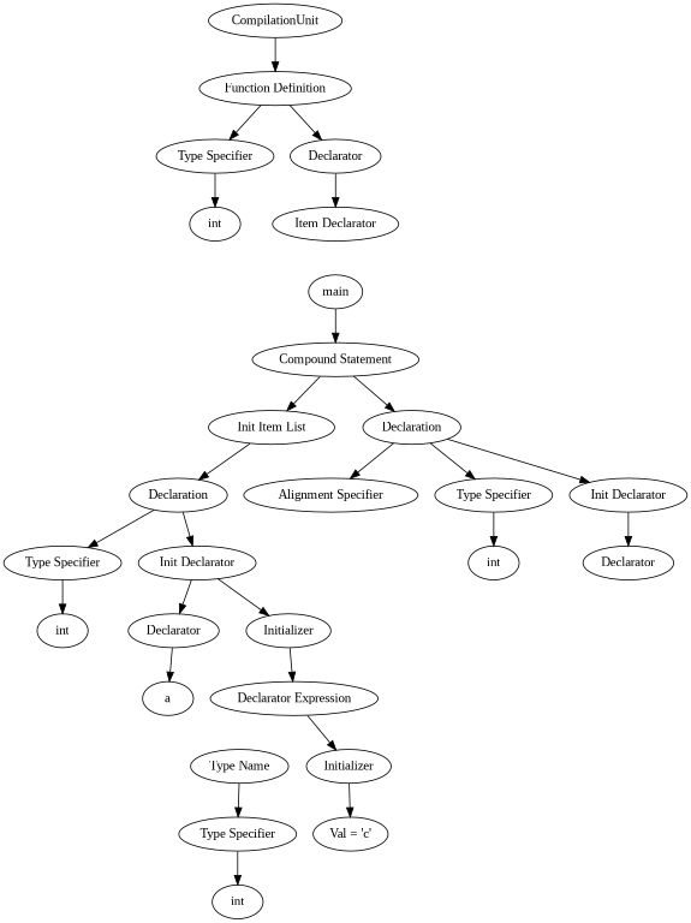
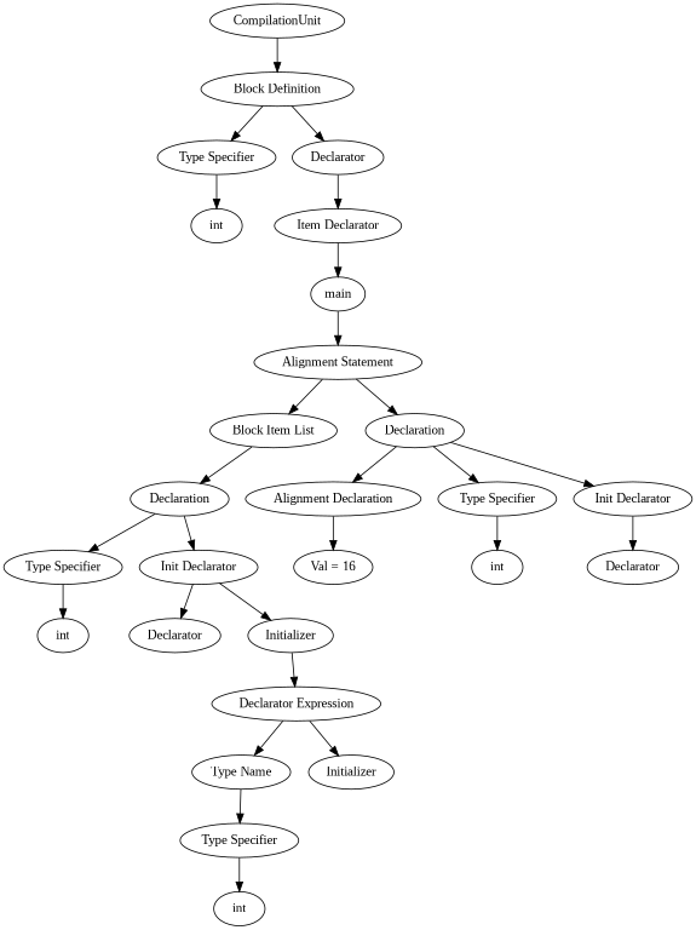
  digraph {
    fontname="Liberation Serif"
    node [fontname="Liberation Serif"]
    edge [fontname="Liberation Serif"]
    n1 [label=CompilationUnit]
-   n2 [label="Function Definition"]
+   n2 [label="Block Definition"]
    n3 [label="Type Specifier"]
    n4 [label=Declarator]
    n5 [label=int]
    n6 [label="Item Declarator"]
-   n7 [label="Compound Statement"]
-   n8 [label="Init Item List"]
+   n7 [label="Alignment Statement"]
+   n8 [label="Block Item List"]
    n9 [label=Declaration]
    n10 [label=main]
    n11 [label=Declaration]
-   n12 [label="Alignment Specifier"]
+   n12 [label="Alignment Declaration"]
    n13 [label="Type Specifier"]
    n14 [label="Init Declarator"]
    n15 [label="Type Specifier"]
    n16 [label="Init Declarator"]
    n17 [label=int]
    n18 [label=Declarator]
    n19 [label=Initializer]
-   n20 [label=a]
    n21 [label="Declarator Expression"]
    n22 [label="Type Name"]
    n23 [label=Initializer]
    n24 [label="Type Specifier"]
-   n25 [label="Val = 'c'"]
    n26 [label=int]
+   n27 [label="Val = 16"]
    n28 [label=int]
    n29 [label=Declarator]
    n1 -> n2
    n2 -> n3
    n2 -> n4
    n3 -> n5
    n4 -> n6
+   n6 -> n10
    n7 -> n8
    n7 -> n9
    n8 -> n11
    n9 -> n12
    n9 -> n13
    n9 -> n14
    n10 -> n7
    n11 -> n15
    n11 -> n16
+   n12 -> n27
    n13 -> n28
    n14 -> n29
    n15 -> n17
    n16 -> n18
    n16 -> n19
-   n18 -> n20
    n19 -> n21
+   n21 -> n22
    n21 -> n23
    n22 -> n24
-   n23 -> n25
    n24 -> n26
  }
